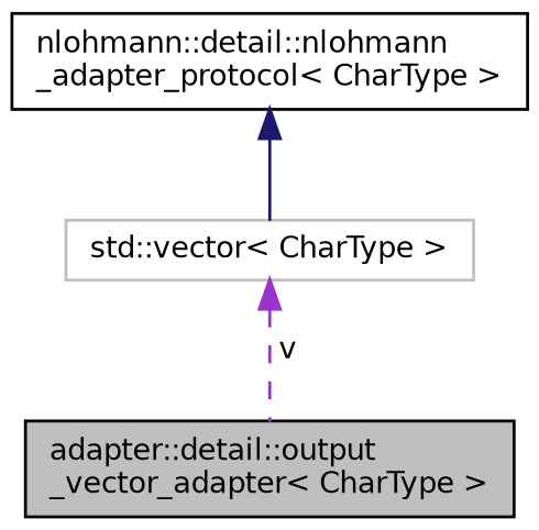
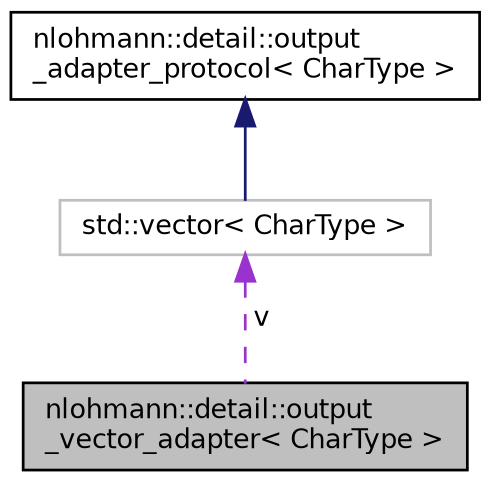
  digraph {
    node [color=black fillcolor=white fontname=Helvetica fontsize=10 shape=record style=filled]
    edge [dir=back fontname=Helvetica fontsize=10 labelfontname=Helvetica labelfontsize=10]
-   n1 [fillcolor=grey75 fontcolor=black height=0.2 label="adapter::detail::output\l_vector_adapter\< CharType \>" width=0.4]
-   n2 [height=0.2 label="nlohmann::detail::nlohmann\l_adapter_protocol\< CharType \>" width=0.4]
+   n1 [fillcolor=grey75 fontcolor=black height=0.2 label="nlohmann::detail::output\l_vector_adapter\< CharType \>" width=0.4]
+   n2 [height=0.2 label="nlohmann::detail::output\l_adapter_protocol\< CharType \>" width=0.4]
    n3 [color=grey75 height=0.2 label="std::vector\< CharType \>" width=0.4]
    n2 -> n3 [color=midnightblue style=solid]
    n3 -> n1 [color=darkorchid3 label=" v" style=dashed]
  }
